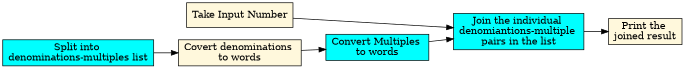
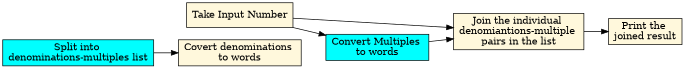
  digraph {
    rankdir=LR
    node [color=black fillcolor=cornsilk1 shape=box style=filled]
    n1 [label="Take Input Number"]
-   n2 [fillcolor=cyan label="Join the individual \ndenomiantions-multiple \npairs in the list"]
+   n2 [label="Join the individual \ndenomiantions-multiple \npairs in the list"]
    n3 [fillcolor=cyan label="Split into \ndenominations-multiples list"]
    n4 [label="Covert denominations \nto words"]
    n5 [fillcolor=cyan label="Convert Multiples \nto words"]
    n6 [label="Print the \njoined result"]
    n1 -> n2
    n2 -> n6
    n3 -> n4
-   n4 -> n5
+   n1 -> n5
    n5 -> n2
  }
